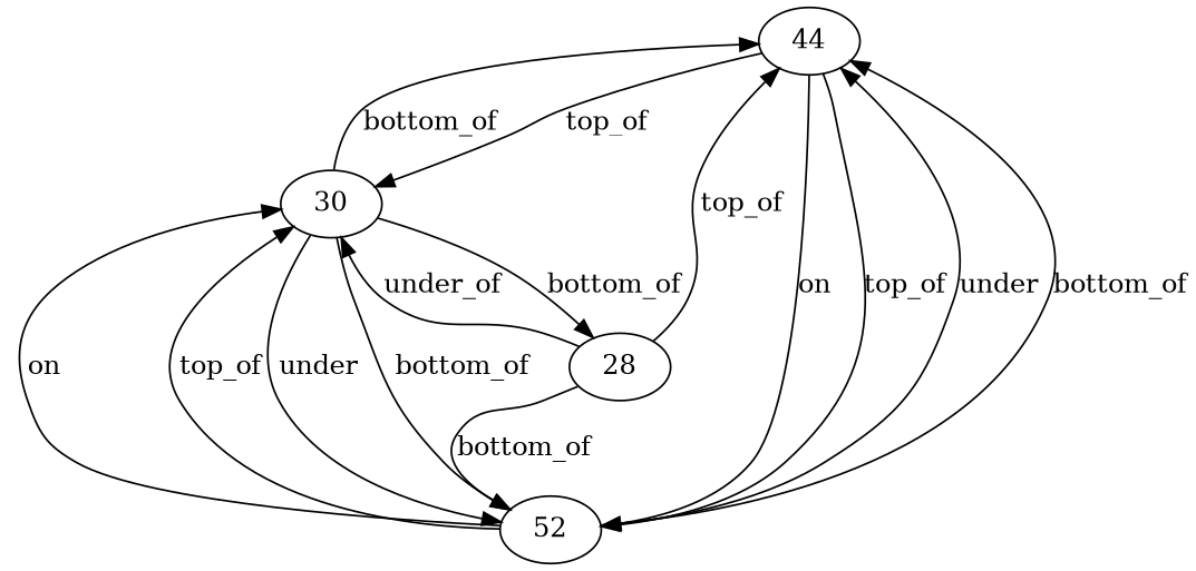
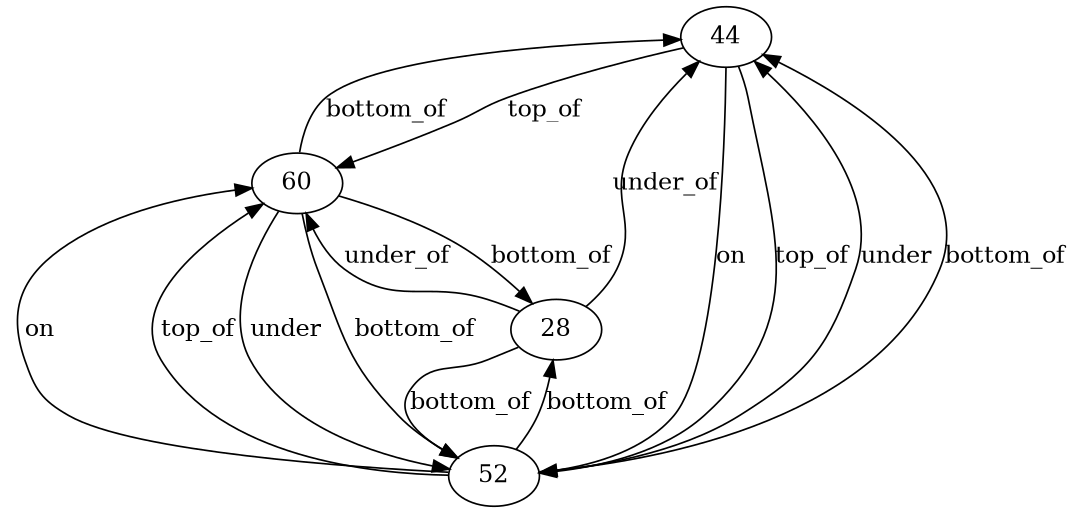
  digraph {
    n1 [label=44]
-   n2 [label=30]
+   n2 [label=60]
    n3 [label=52]
    n4 [label=28]
    n1 -> n2 [label=top_of]
    n1 -> n3 [label=on]
    n1 -> n3 [label=top_of]
    n2 -> n1 [label=bottom_of]
    n2 -> n3 [label=under]
    n2 -> n3 [label=bottom_of]
    n2 -> n4 [label=bottom_of]
    n3 -> n1 [label=under]
    n3 -> n1 [label=bottom_of]
    n3 -> n2 [label=on]
    n3 -> n2 [label=top_of]
-   n4 -> n1 [label=top_of]
+   n3 -> n4 [label=bottom_of]
+   n4 -> n1 [label=under_of]
    n4 -> n2 [label=under_of]
    n4 -> n3 [label=bottom_of]
  }
